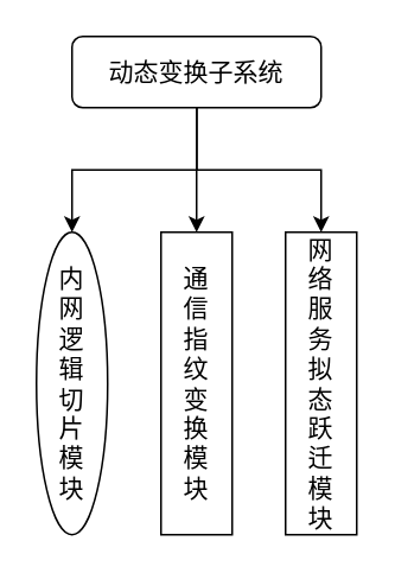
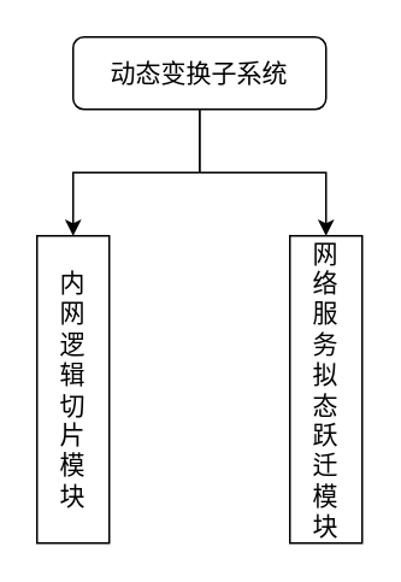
  <mxCell id="0" />
  <mxCell id="1" parent="0" />
  <mxCell id="2" style="edgeStyle=orthogonalEdgeStyle;rounded=0;orthogonalLoop=1;jettySize=auto;html=1;exitX=0.5;exitY=1;exitDx=0;exitDy=0;entryX=0.5;entryY=0;entryDx=0;entryDy=0;fontSize=14;" edge="1" parent="1" source="5" target="6"><mxGeometry relative="1" as="geometry" /></mxCell>
- <mxCell id="3" style="edgeStyle=orthogonalEdgeStyle;rounded=0;orthogonalLoop=1;jettySize=auto;html=1;exitX=0.5;exitY=1;exitDx=0;exitDy=0;entryX=0.5;entryY=0;entryDx=0;entryDy=0;fontSize=14;" edge="1" parent="1" source="5" target="7"><mxGeometry relative="1" as="geometry" /></mxCell>
  <mxCell id="4" style="edgeStyle=orthogonalEdgeStyle;rounded=0;orthogonalLoop=1;jettySize=auto;html=1;exitX=0.5;exitY=1;exitDx=0;exitDy=0;entryX=0.5;entryY=0;entryDx=0;entryDy=0;fontSize=14;" edge="1" parent="1" source="5" target="8"><mxGeometry relative="1" as="geometry" /></mxCell>
  <mxCell id="5" value="动态变换子系统" style="whiteSpace=wrap;html=1;fontSize=14;rounded=1;" vertex="1" parent="1"><mxGeometry x="40" y="20" width="140" height="40" as="geometry" /></mxCell>
- <mxCell id="6" value="内&lt;br&gt;网&lt;br&gt;逻&lt;br&gt;辑&lt;br&gt;切&lt;br&gt;片&lt;br&gt;模&lt;br&gt;块" style="ellipse;whiteSpace=wrap;html=1;fontSize=14;" vertex="1" parent="1"><mxGeometry x="20" y="130" width="40" height="170" as="geometry" /></mxCell>
- <mxCell id="7" value="通&lt;br&gt;信&lt;br&gt;指&lt;br&gt;纹&lt;br&gt;变&lt;br&gt;换&lt;br&gt;模&lt;br&gt;块" style="rounded=0;whiteSpace=wrap;html=1;fontSize=14;" vertex="1" parent="1"><mxGeometry x="90" y="130" width="40" height="170" as="geometry" /></mxCell>
+ <mxCell id="6" value="内&lt;br&gt;网&lt;br&gt;逻&lt;br&gt;辑&lt;br&gt;切&lt;br&gt;片&lt;br&gt;模&lt;br&gt;块" style="rounded=0;whiteSpace=wrap;html=1;fontSize=14;" vertex="1" parent="1"><mxGeometry x="20" y="130" width="40" height="170" as="geometry" /></mxCell>
  <mxCell id="8" value="网&lt;br&gt;络&lt;br&gt;服&lt;br&gt;务&lt;br&gt;拟&lt;br&gt;态&lt;br&gt;跃&lt;br&gt;迁&lt;br&gt;模&lt;br&gt;块" style="rounded=0;whiteSpace=wrap;html=1;fontSize=14;" vertex="1" parent="1"><mxGeometry x="160" y="130" width="40" height="170" as="geometry" /></mxCell>
